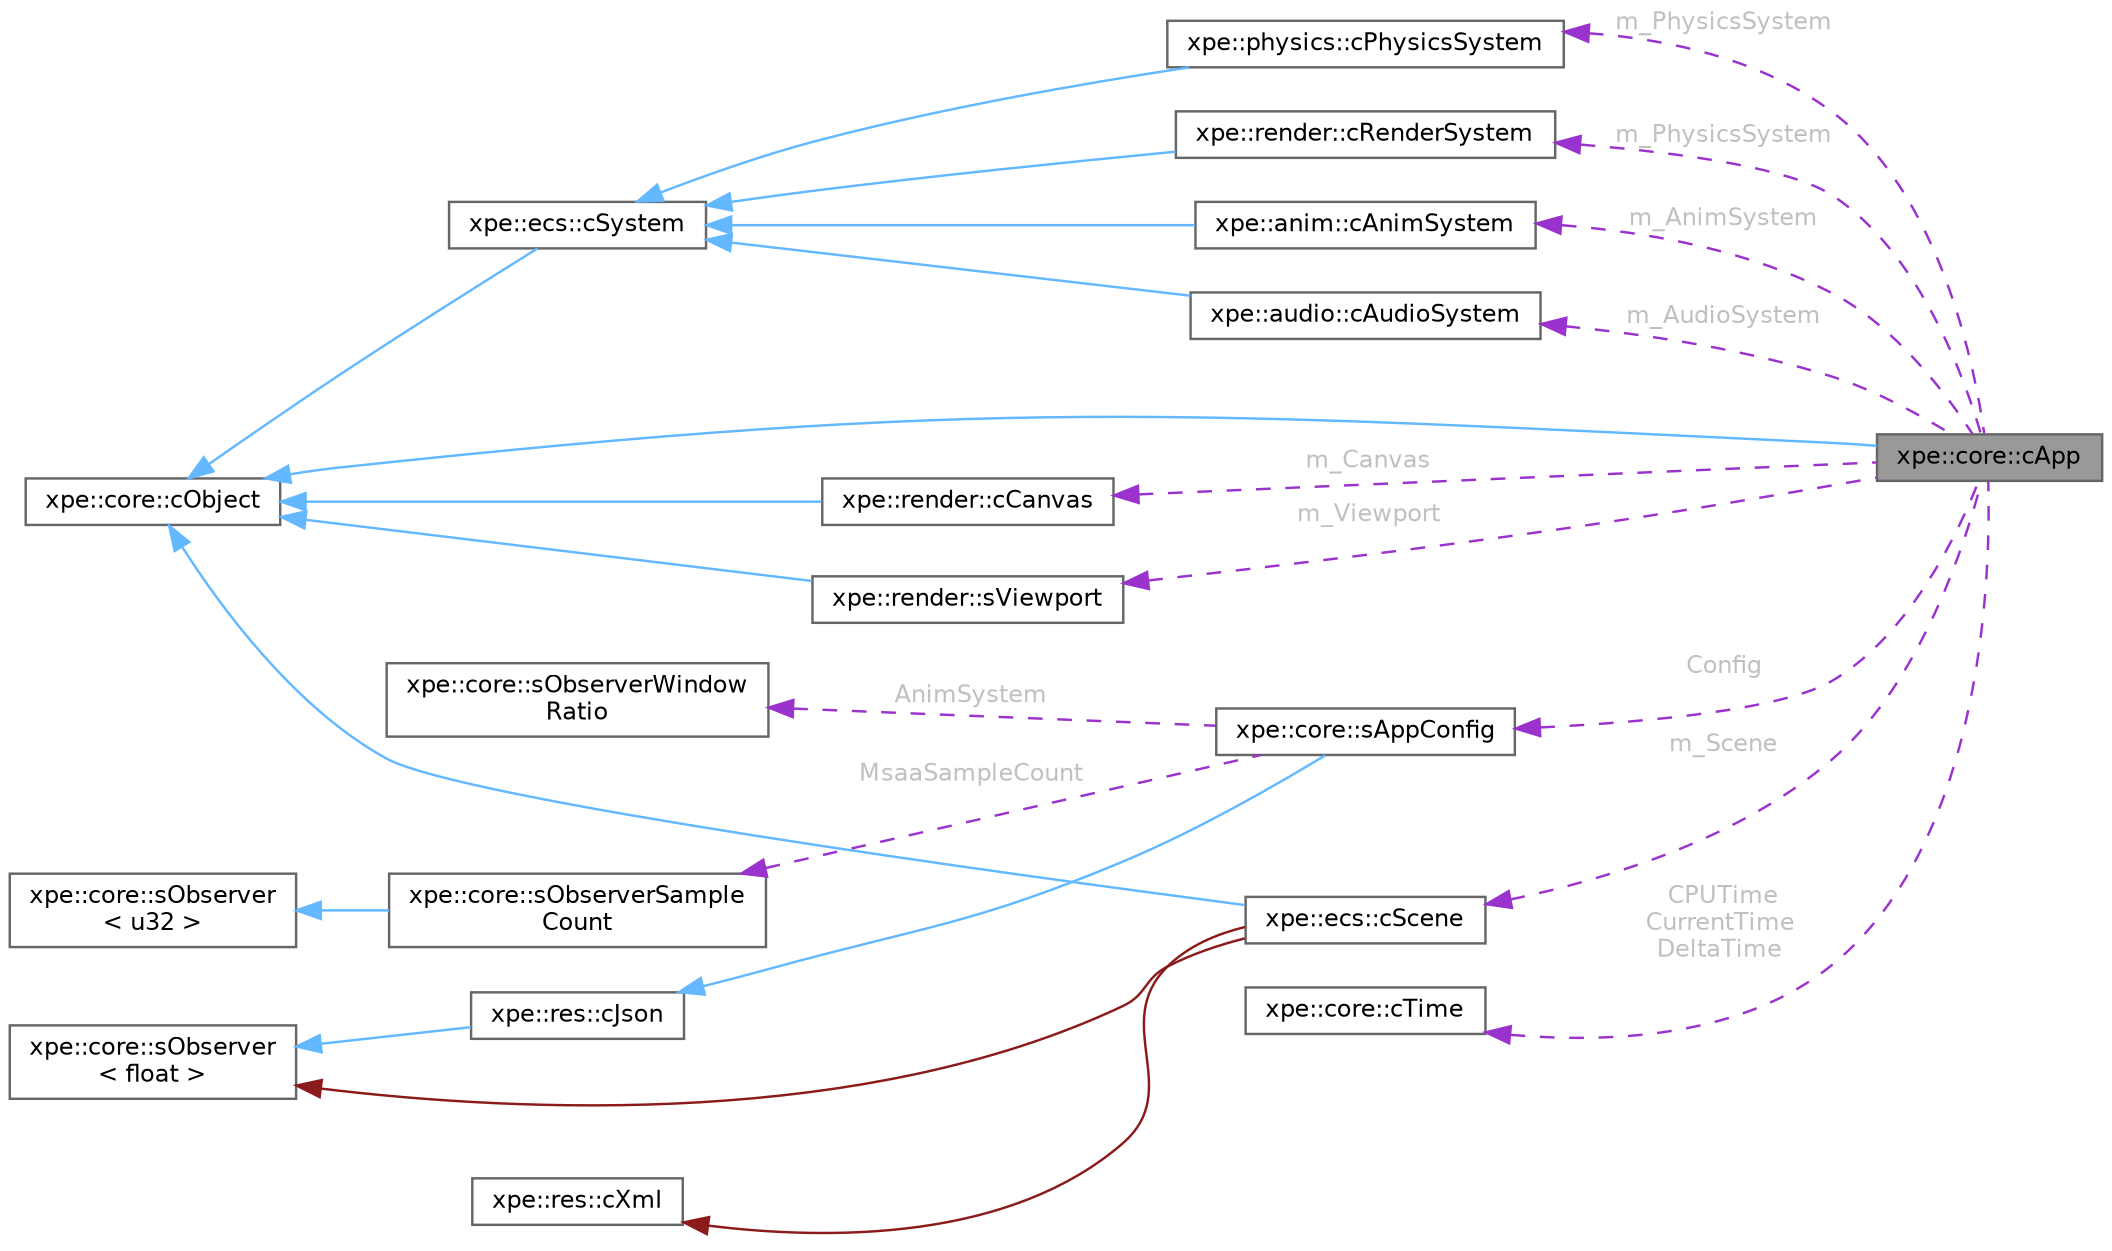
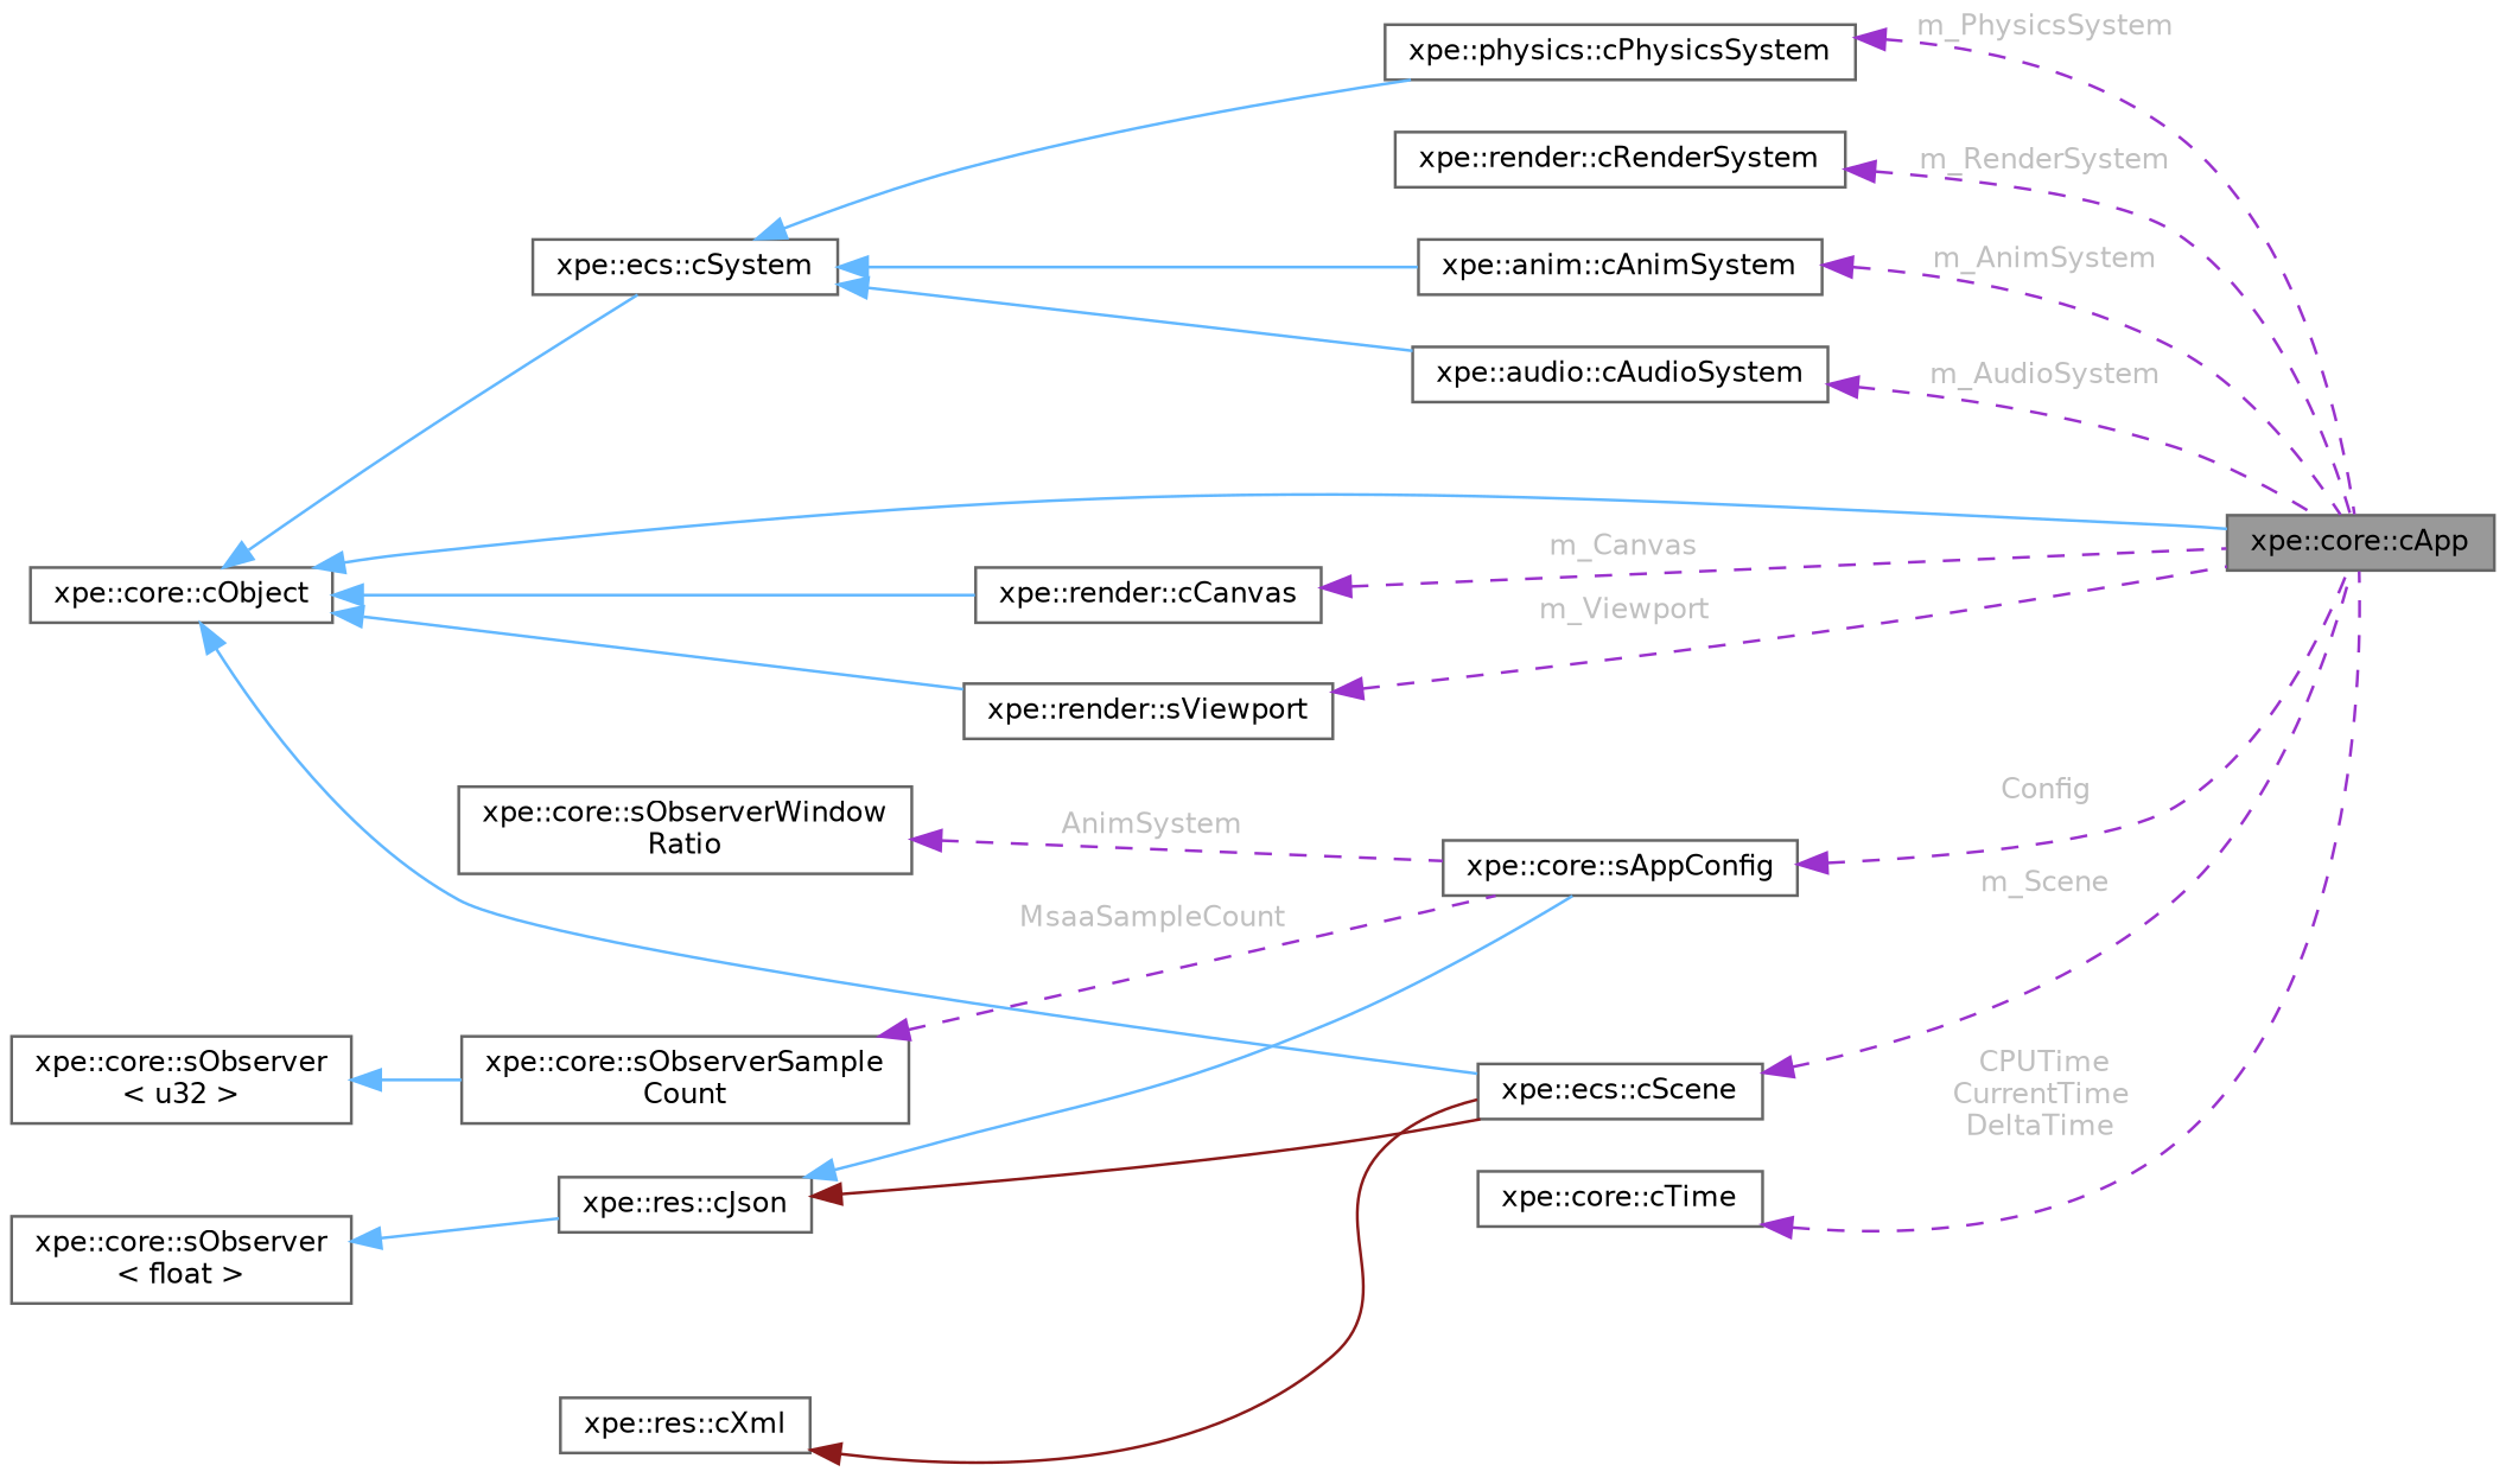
  digraph {
    rankdir=LR
    node [color=gray40 fillcolor=white fontname=Helvetica fontsize=10 shape=box style=filled]
    edge [color=steelblue1 dir=back fontname=Helvetica fontsize=10 labelfontname=Helvetica labelfontsize=10 style=solid]
    n1 [fillcolor=grey60 fontcolor=black height=0.2 label="xpe::core::cApp" width=0.4]
    n2 [height=0.2 label="xpe::core::cObject" width=0.4]
    n3 [height=0.2 label="xpe::ecs::cScene" width=0.4]
    n4 [height=0.2 label="xpe::render::cCanvas" width=0.4]
    n5 [height=0.2 label="xpe::render::sViewport" width=0.4]
    n6 [height=0.2 label="xpe::ecs::cSystem" width=0.4]
    n7 [height=0.2 label="xpe::render::cRenderSystem" width=0.4]
    n8 [height=0.2 label="xpe::anim::cAnimSystem" width=0.4]
    n9 [height=0.2 label="xpe::audio::cAudioSystem" width=0.4]
    n10 [height=0.2 label="xpe::physics::cPhysicsSystem" width=0.4]
    n11 [height=0.2 label="xpe::core::cTime" width=0.4]
    n12 [height=0.2 label="xpe::core::sAppConfig" width=0.4]
    n13 [height=0.2 label="xpe::res::cJson" width=0.4]
    n14 [height=0.2 label="xpe::core::sObserverWindow\lRatio" width=0.4]
    n15 [height=0.2 label="xpe::core::sObserver\l\< float \>" width=0.4]
    n16 [height=0.2 label="xpe::core::sObserverSample\lCount" width=0.4]
    n17 [height=0.2 label="xpe::core::sObserver\l\< u32 \>" width=0.4]
    n18 [height=0.2 label="xpe::res::cXml" width=0.4]
    n2 -> n1
    n2 -> n3
    n2 -> n4
    n2 -> n5
    n2 -> n6
    n3 -> n1 [color=darkorchid3 fontcolor=grey label=" m_Scene" style=dashed]
    n4 -> n1 [color=darkorchid3 fontcolor=grey label=" m_Canvas" style=dashed]
    n5 -> n1 [color=darkorchid3 fontcolor=grey label=" m_Viewport" style=dashed]
-   n6 -> n7
    n6 -> n8
    n6 -> n9
    n6 -> n10
-   n7 -> n1 [color=darkorchid3 fontcolor=grey label=" m_PhysicsSystem" style=dashed]
+   n7 -> n1 [color=darkorchid3 fontcolor=grey label=" m_RenderSystem" style=dashed]
    n8 -> n1 [color=darkorchid3 fontcolor=grey label=" m_AnimSystem" style=dashed]
    n9 -> n1 [color=darkorchid3 fontcolor=grey label=" m_AudioSystem" style=dashed]
    n10 -> n1 [color=darkorchid3 fontcolor=grey label=" m_PhysicsSystem" style=dashed]
    n11 -> n1 [color=darkorchid3 fontcolor=grey label=" CPUTime\nCurrentTime\nDeltaTime" style=dashed]
    n12 -> n1 [color=darkorchid3 fontcolor=grey label=" Config" style=dashed]
-   n15 -> n3 [color=firebrick4]
+   n13 -> n3 [color=firebrick4]
    n13 -> n12
    n14 -> n12 [color=darkorchid3 fontcolor=grey label=" AnimSystem" style=dashed]
    n15 -> n13
    n16 -> n12 [color=darkorchid3 fontcolor=grey label=" MsaaSampleCount" style=dashed]
    n17 -> n16
    n18 -> n3 [color=firebrick4]
  }
